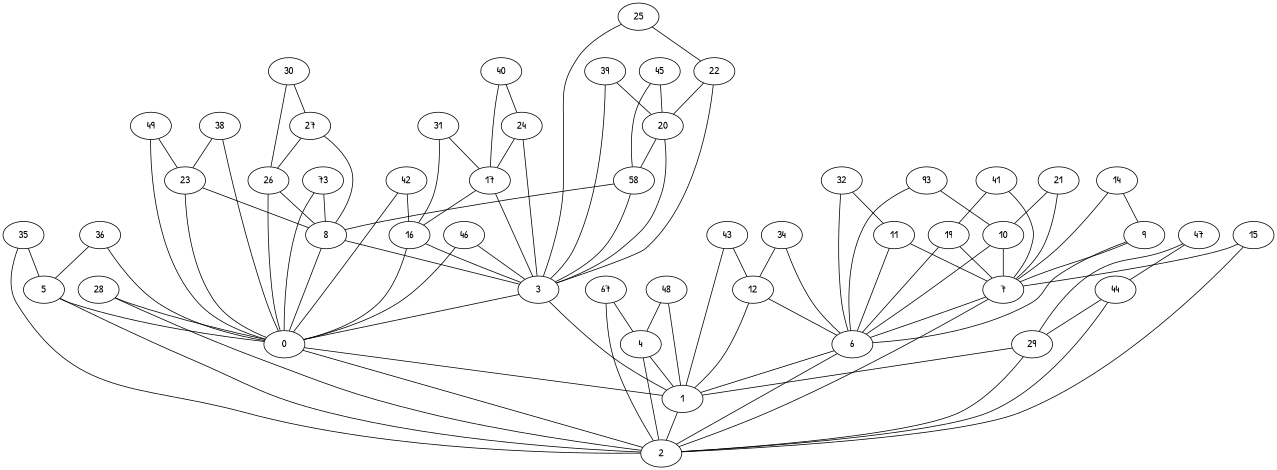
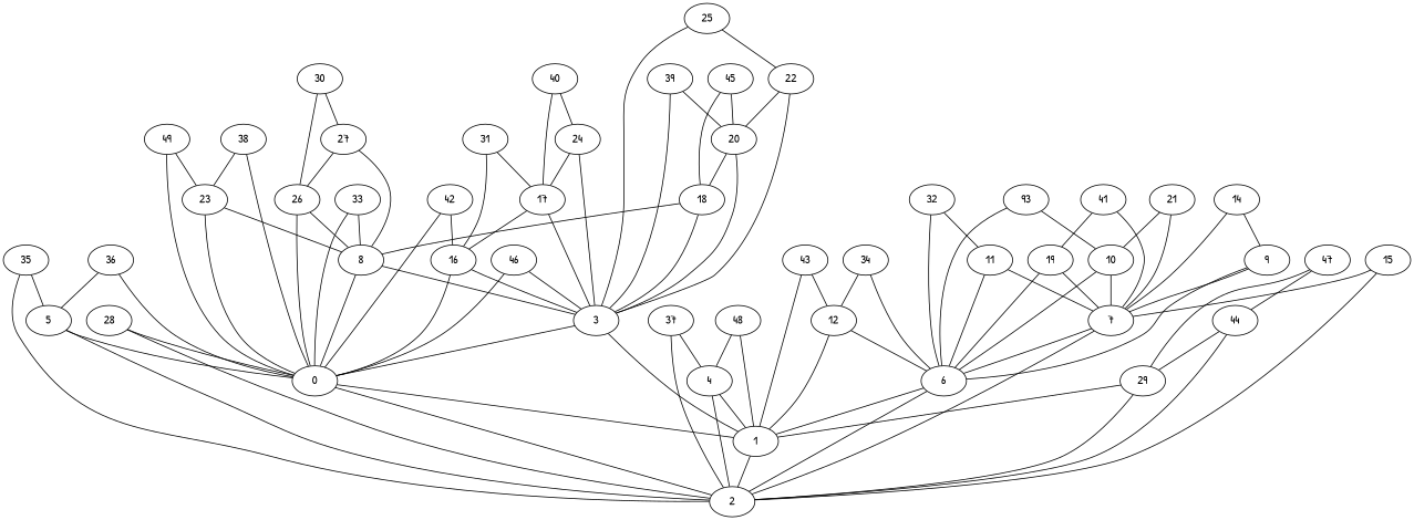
  graph {
    fontname="Patrick Hand"
    node [fontname="Patrick Hand"]
    edge [fontname="Patrick Hand"]
    0
    1
    2
    3
    4
    5
    6
    7
    8
    9
    10
    11
    12
    n14 [label=93]
    14
    15
    16
    17
-   18 [label=58]
+   18
    19
    20
    21
    22
    23
    24
    25
    26
    27
    28
    29
    30
    31
    32
-   33 [label=73]
+   33
    34
    35
    36
-   37 [label=67]
+   37
    38
    39
    40
    41
    42
    43
    44
    45
    46
    47
    48
    49
    0 -- 1
    1 -- 2
    2 -- 0
    3 -- 0
    3 -- 1
    4 -- 1
    4 -- 2
    5 -- 0
    5 -- 2
    6 -- 1
    6 -- 2
    7 -- 2
    7 -- 6
    8 -- 0
    8 -- 3
    9 -- 6
    9 -- 7
    10 -- 6
    10 -- 7
    11 -- 6
    11 -- 7
    12 -- 1
    12 -- 6
    n14 -- 6
    n14 -- 10
    14 -- 7
    14 -- 9
    15 -- 2
    15 -- 7
    16 -- 0
    16 -- 3
    17 -- 3
    17 -- 16
    18 -- 3
    18 -- 8
    19 -- 6
    19 -- 7
    20 -- 3
    20 -- 18
    21 -- 7
    21 -- 10
    22 -- 3
    22 -- 20
    23 -- 0
    23 -- 8
    24 -- 3
    24 -- 17
    25 -- 3
    25 -- 22
    26 -- 0
    26 -- 8
    27 -- 8
    27 -- 26
    28 -- 0
    28 -- 2
    29 -- 1
    29 -- 2
    30 -- 26
    30 -- 27
    31 -- 16
    31 -- 17
    32 -- 6
    32 -- 11
    33 -- 0
    33 -- 8
    34 -- 6
    34 -- 12
    35 -- 2
    35 -- 5
    36 -- 0
    36 -- 5
    37 -- 2
    37 -- 4
    38 -- 0
    38 -- 23
    39 -- 3
    39 -- 20
    40 -- 17
    40 -- 24
    41 -- 7
    41 -- 19
    42 -- 0
    42 -- 16
    43 -- 1
    43 -- 12
    44 -- 2
    44 -- 29
    45 -- 18
    45 -- 20
    46 -- 0
    46 -- 3
    47 -- 29
    47 -- 44
    48 -- 1
    48 -- 4
    49 -- 0
    49 -- 23
  }
